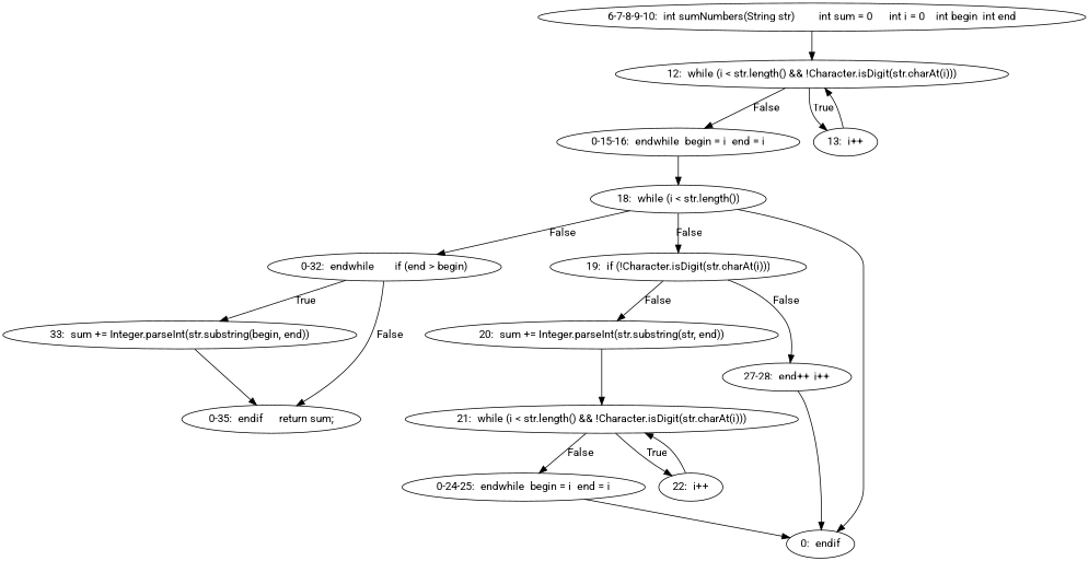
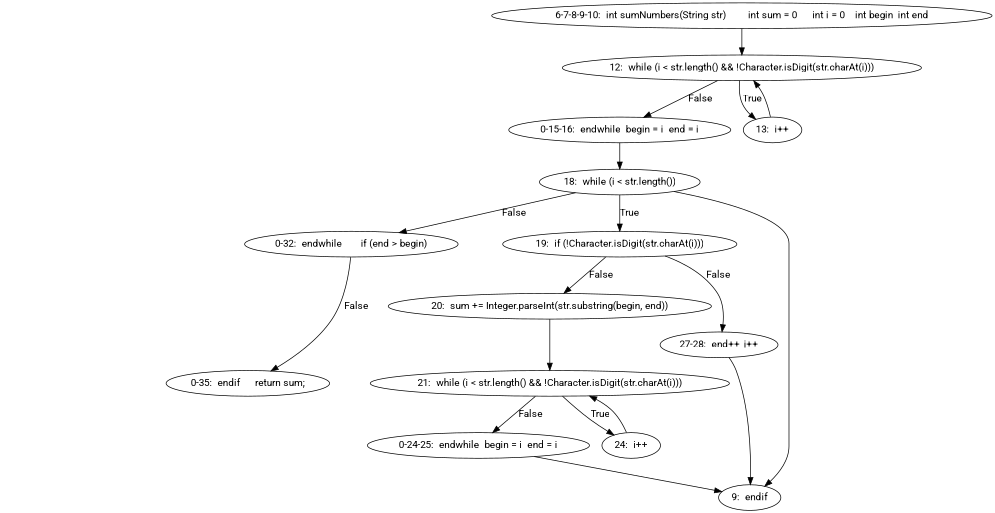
  digraph {
    fontname=Roboto
    node [fontname=Roboto]
    edge [fontname=Roboto]
    n1 [label="6-7-8-9-10:  int sumNumbers(String str)	int sum = 0	int i = 0	int begin	int end"]
    n2 [label="12:  while (i < str.length() && !Character.isDigit(str.charAt(i)))"]
    n3 [label="0-15-16:  endwhile	begin = i	end = i"]
    n4 [label="13:  i++"]
    n5 [label="18:  while (i < str.length())"]
    n6 [label="0-32:  endwhile	if (end > begin)"]
    n7 [label="19:  if (!Character.isDigit(str.charAt(i)))"]
-   n8 [label="0:  endif"]
-   n9 [label="33:  sum += Integer.parseInt(str.substring(begin, end))"]
+   n8 [label="9:  endif"]
    n10 [label="0-35:  endif	return sum;"]
-   n11 [label="20:  sum += Integer.parseInt(str.substring(str, end))"]
+   n11 [label="20:  sum += Integer.parseInt(str.substring(begin, end))"]
    n12 [label="27-28:  end++	i++"]
    n13 [label="21:  while (i < str.length() && !Character.isDigit(str.charAt(i)))"]
    n14 [label="0-24-25:  endwhile	begin = i	end = i"]
-   n15 [label="22:  i++"]
+   n15 [label="24:  i++"]
    n1 -> n2
    n2 -> n3 [label=False]
    n2 -> n4 [label=True]
    n3 -> n5
    n4 -> n2
    n5 -> n6 [label=False]
-   n5 -> n7 [label=False]
+   n5 -> n7 [label=True]
    n5 -> n8
-   n6 -> n9 [label=True]
    n6 -> n10 [label=False]
    n7 -> n11 [label=False]
    n7 -> n12 [label=False]
-   n9 -> n10
    n11 -> n13
    n12 -> n8
    n13 -> n14 [label=False]
    n13 -> n15 [label=True]
    n14 -> n8
    n15 -> n13
  }
